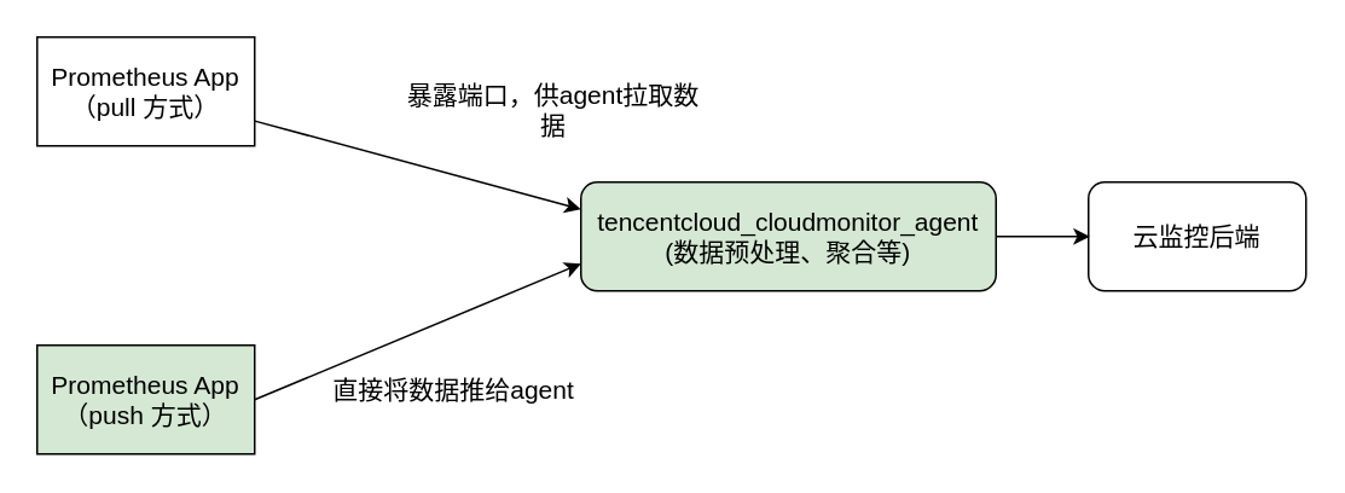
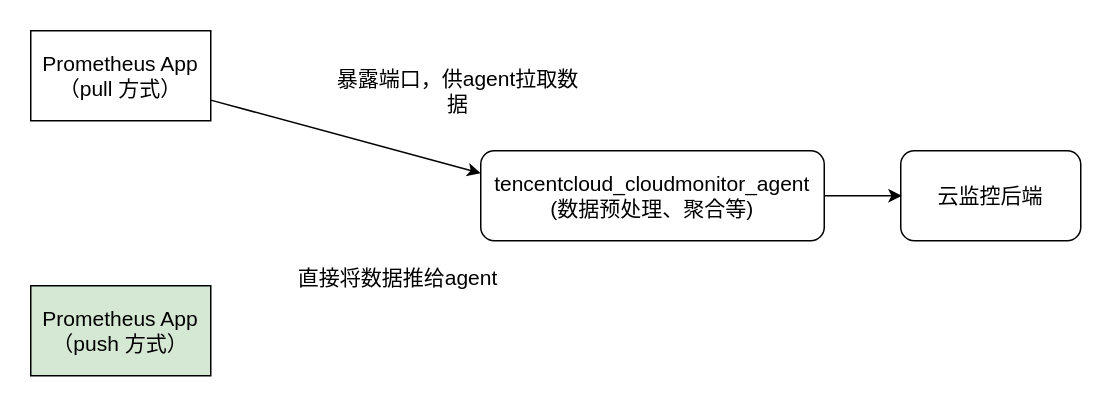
  <mxCell id="0" />
  <mxCell id="1" parent="0" />
  <mxCell id="2" value="Prometheus App&lt;br style=&quot;font-size: 14px;&quot;&gt;（pull 方式）" style="rounded=0;whiteSpace=wrap;html=1;fontSize=14;" vertex="1" parent="1"><mxGeometry x="20" y="20" width="120" height="60" as="geometry" /></mxCell>
  <mxCell id="3" value="Prometheus App&lt;br style=&quot;font-size: 14px;&quot;&gt;（push 方式）" style="rounded=0;whiteSpace=wrap;html=1;fontSize=14;fillColor=#d5e8d4;" vertex="1" parent="1"><mxGeometry x="20" y="190" width="120" height="60" as="geometry" /></mxCell>
- <mxCell id="4" value="tencentcloud_cloudmonitor_agent&lt;br style=&quot;font-size: 14px;&quot;&gt;(数据预处理、聚合等)" style="rounded=1;whiteSpace=wrap;html=1;fontSize=14;fillColor=#d5e8d4;" vertex="1" parent="1"><mxGeometry x="320" y="100" width="229" height="60" as="geometry" /></mxCell>
+ <mxCell id="4" value="tencentcloud_cloudmonitor_agent&lt;br style=&quot;font-size: 14px;&quot;&gt;(数据预处理、聚合等)" style="rounded=1;whiteSpace=wrap;html=1;fontSize=14;" vertex="1" parent="1"><mxGeometry x="320" y="100" width="229" height="60" as="geometry" /></mxCell>
  <mxCell id="5" value="云监控后端" style="rounded=1;whiteSpace=wrap;html=1;fontSize=14;" vertex="1" parent="1"><mxGeometry x="600" y="100" width="120" height="60" as="geometry" /></mxCell>
  <mxCell id="6" value="" style="endArrow=classic;html=1;fontSize=14;" edge="1" parent="1" source="4"><mxGeometry width="50" height="50" relative="1" as="geometry"><mxPoint x="530" y="180" as="sourcePoint" /><mxPoint x="600.711" y="130" as="targetPoint" /></mxGeometry></mxCell>
  <mxCell id="7" value="" style="endArrow=classic;html=1;entryX=0;entryY=0.25;entryDx=0;entryDy=0;fontSize=14;" edge="1" parent="1" source="2" target="4"><mxGeometry width="50" height="50" relative="1" as="geometry"><mxPoint x="190" y="140" as="sourcePoint" /><mxPoint x="260.711" y="90" as="targetPoint" /></mxGeometry></mxCell>
  <mxCell id="8" value="暴露端口，供agent拉取数据" style="text;html=1;strokeColor=none;fillColor=none;align=center;verticalAlign=middle;whiteSpace=wrap;rounded=0;fontSize=14;" vertex="1" parent="1"><mxGeometry x="220" y="50" width="170" height="20" as="geometry" /></mxCell>
- <mxCell id="9" value="" style="endArrow=classic;html=1;entryX=0;entryY=0.75;entryDx=0;entryDy=0;exitX=1;exitY=0.5;exitDx=0;exitDy=0;fontSize=14;" edge="1" parent="1" source="3" target="4"><mxGeometry width="50" height="50" relative="1" as="geometry"><mxPoint x="190" y="240" as="sourcePoint" /><mxPoint x="260.711" y="190" as="targetPoint" /></mxGeometry></mxCell>
- <mxCell id="10" value="直接将数据推给agent" style="text;html=1;strokeColor=none;fillColor=none;align=center;verticalAlign=middle;whiteSpace=wrap;rounded=0;fontSize=14;" vertex="1" parent="1"><mxGeometry x="180" y="200" width="140" height="30" as="geometry" /></mxCell>
+ <mxCell id="10" value="直接将数据推给agent" style="text;html=1;strokeColor=none;fillColor=none;align=center;verticalAlign=middle;whiteSpace=wrap;rounded=0;fontSize=14;" vertex="1" parent="1"><mxGeometry x="195" y="170" width="140" height="30" as="geometry" /></mxCell>
